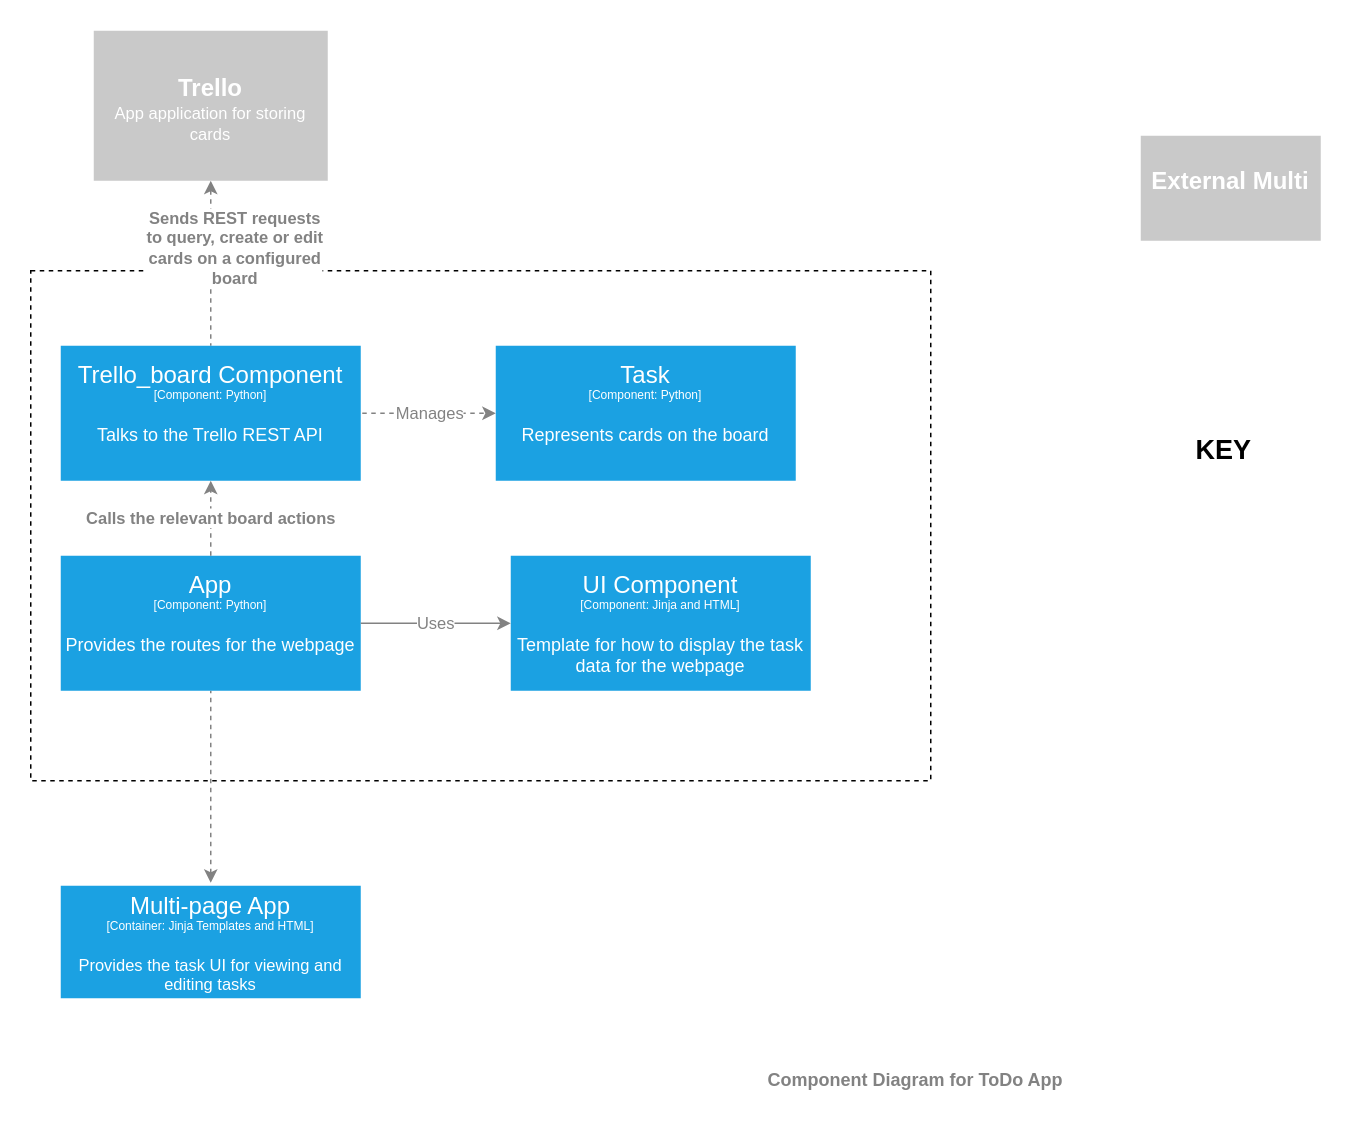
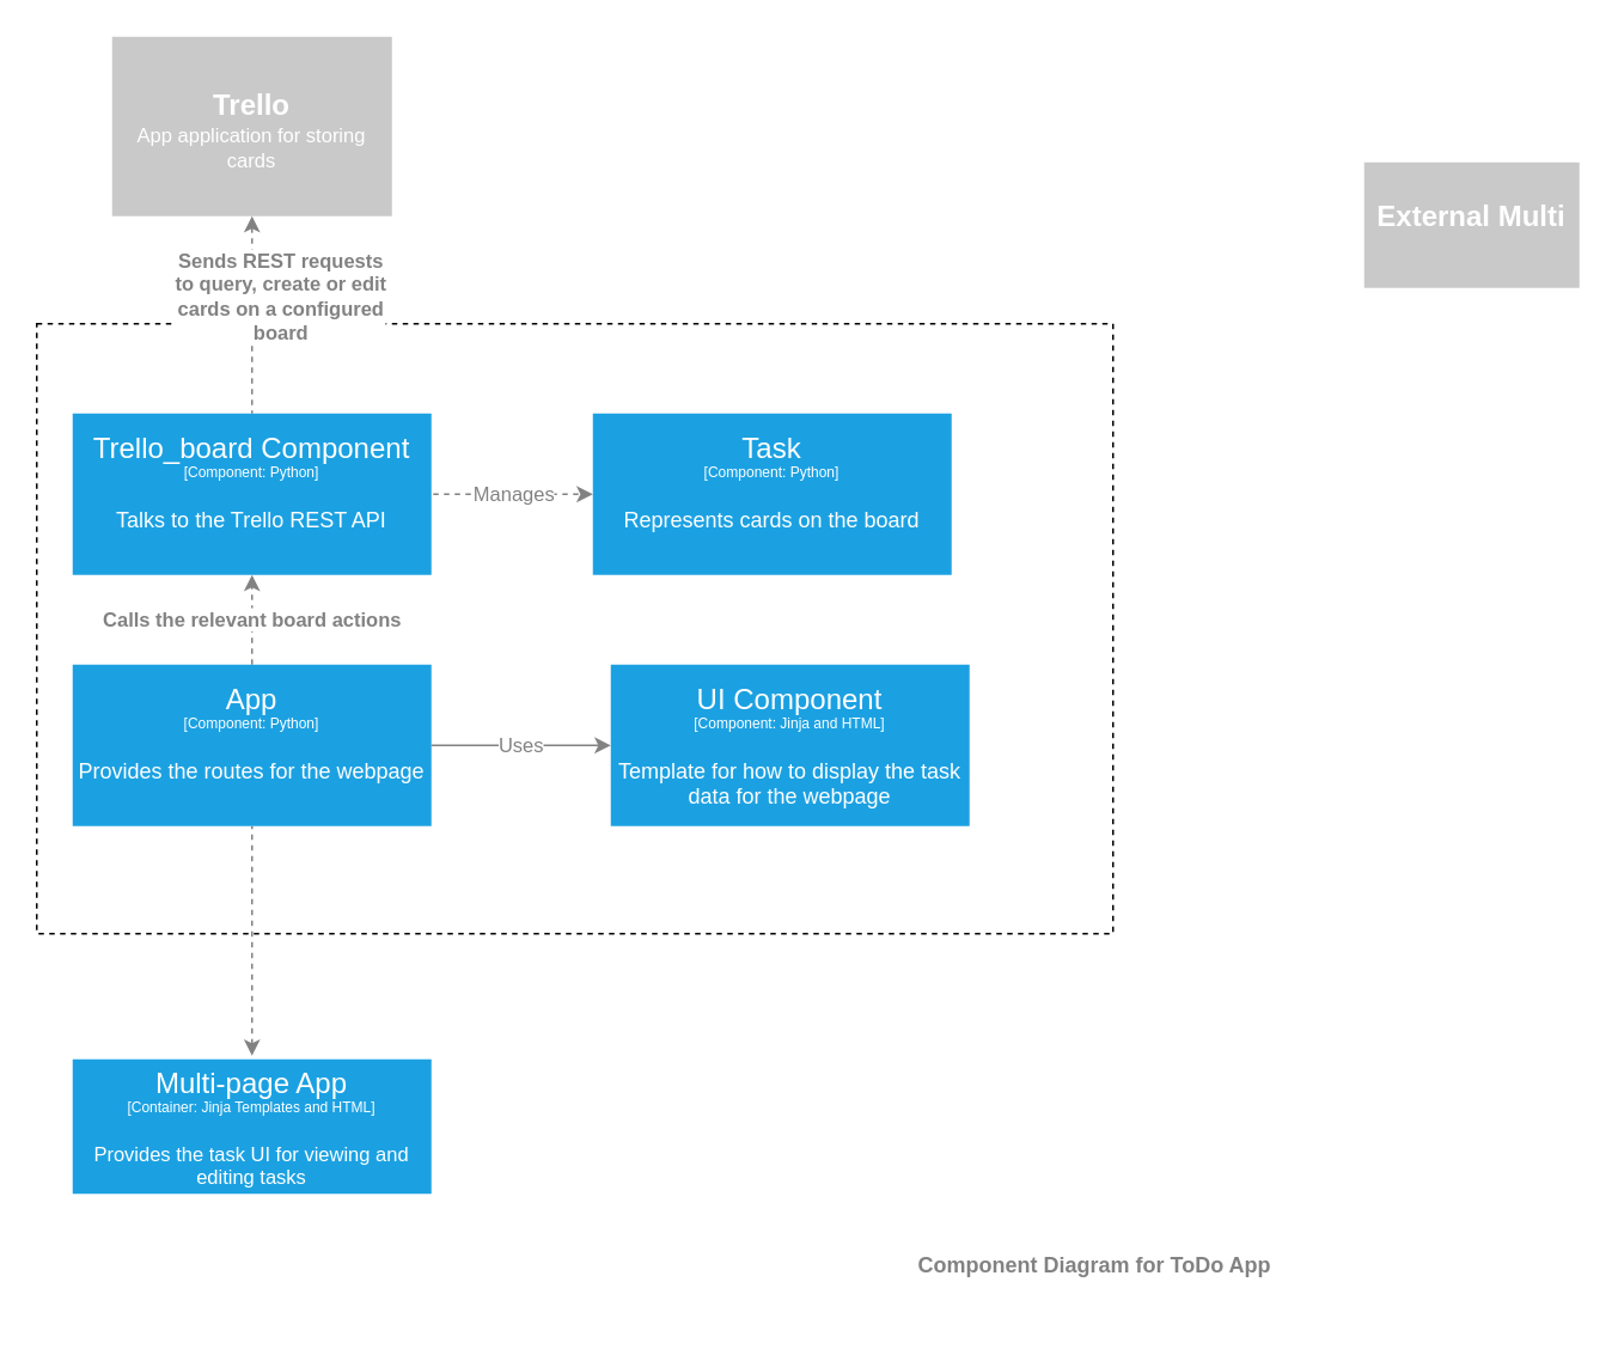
  <mxCell id="0" />
  <mxCell id="1" parent="0" />
  <mxCell id="2" value="" style="whiteSpace=wrap;html=1;fontColor=#828282;fillColor=none;gradientColor=none;dashed=1;imageAspect=0;resizeWidth=1;resizeHeight=1;" parent="1" vertex="1"><mxGeometry x="20" y="180" width="600" height="340" as="geometry" /></mxCell>
  <mxCell id="3" style="edgeStyle=orthogonalEdgeStyle;rounded=0;orthogonalLoop=1;jettySize=auto;html=1;fontColor=#828282;dashed=1;strokeColor=#828282;exitX=0.5;exitY=1;exitDx=0;exitDy=0;entryX=0.5;entryY=0;entryDx=0;entryDy=0;startArrow=classic;startFill=1;endArrow=none;endFill=0;" parent="1" source="7" target="15" edge="1"><mxGeometry relative="1" as="geometry"><mxPoint x="680" y="500" as="sourcePoint" /><Array as="points" /></mxGeometry></mxCell>
  <mxCell id="4" value="&lt;div&gt;&lt;b&gt;Sends REST requests&lt;/b&gt;&lt;/div&gt;&lt;div&gt;&lt;b&gt; to query, create or edit &lt;br&gt;&lt;/b&gt;&lt;/div&gt;&lt;div&gt;&lt;b&gt;cards on a configured&lt;/b&gt;&lt;/div&gt;&lt;div&gt;&lt;b&gt;board&lt;br&gt;&lt;/b&gt;&lt;/div&gt;" style="edgeLabel;html=1;align=center;verticalAlign=middle;resizable=0;points=[];fontColor=#828282;" parent="3" vertex="1" connectable="0"><mxGeometry x="-0.169" y="-2" relative="1" as="geometry"><mxPoint x="17" y="-2" as="offset" /></mxGeometry></mxCell>
  <mxCell id="5" value="&lt;div style=&quot;font-size: 16px&quot;&gt;UI Component&lt;br&gt;&lt;/div&gt;&lt;div style=&quot;font-size: 8px&quot;&gt;&lt;font style=&quot;font-size: 8px&quot;&gt;[Component: Jinja and HTML]&lt;/font&gt;&lt;/div&gt;&lt;div&gt;&lt;br&gt;&lt;/div&gt;Template for how to display the task data for the webpage" style="rounded=0;whiteSpace=wrap;html=1;fillColor=#1ba1e2;fontColor=#ffffff;strokeColor=none;" parent="1" vertex="1"><mxGeometry x="340" y="370" width="200" height="90" as="geometry" /></mxCell>
  <mxCell id="6" style="edgeStyle=orthogonalEdgeStyle;rounded=0;orthogonalLoop=1;jettySize=auto;html=1;entryX=0.5;entryY=1;entryDx=0;entryDy=0;dashed=1;fontColor=#828282;startArrow=classic;startFill=1;endArrow=none;endFill=0;strokeColor=#828282;" parent="1" target="12" edge="1"><mxGeometry relative="1" as="geometry"><mxPoint x="140" y="588" as="sourcePoint" /><Array as="points"><mxPoint x="140" y="588" /></Array></mxGeometry></mxCell>
  <mxCell id="7" value="&lt;div style=&quot;font-size: 20px&quot;&gt;&lt;font size=&quot;1&quot;&gt;&lt;b&gt;&lt;font style=&quot;font-size: 16px&quot; color=&quot;#FFFFFF&quot;&gt;Trello&lt;/font&gt;&lt;/b&gt;&lt;/font&gt;&lt;/div&gt;&lt;div style=&quot;font-size: 11px&quot;&gt;&lt;font style=&quot;font-size: 11px&quot; color=&quot;#FFFFFF&quot;&gt;App application for storing cards&lt;br&gt;&lt;/font&gt;&lt;/div&gt;" style="rounded=0;whiteSpace=wrap;html=1;strokeColor=none;fillColor=#C9C9C9;" parent="1" vertex="1"><mxGeometry x="62" y="20" width="156" height="100" as="geometry" /></mxCell>
- <mxCell id="8" value="&lt;b&gt;Component Diagram for ToDo App &lt;/b&gt;" style="text;html=1;strokeColor=none;fillColor=none;align=center;verticalAlign=middle;whiteSpace=wrap;rounded=0;fontColor=#828282;" parent="1" vertex="1"><mxGeometry x="485" y="710" width="250" height="20" as="geometry" /></mxCell>
+ <mxCell id="8" value="&lt;b&gt;Component Diagram for ToDo App &lt;/b&gt;" style="text;html=1;strokeColor=none;fillColor=none;align=center;verticalAlign=middle;whiteSpace=wrap;rounded=0;fontColor=#828282;" parent="1" vertex="1"><mxGeometry x="485" y="695" width="250" height="20" as="geometry" /></mxCell>
  <mxCell id="9" style="edgeStyle=orthogonalEdgeStyle;rounded=0;orthogonalLoop=1;jettySize=auto;html=1;exitX=0.5;exitY=1;exitDx=0;exitDy=0;dashed=1;fontColor=#828282;strokeColor=#828282;" parent="1" source="2" target="2" edge="1"><mxGeometry relative="1" as="geometry" /></mxCell>
  <mxCell id="10" style="edgeStyle=orthogonalEdgeStyle;rounded=0;orthogonalLoop=1;jettySize=auto;html=1;exitX=0.5;exitY=1;exitDx=0;exitDy=0;dashed=1;fontColor=#828282;strokeColor=#828282;" parent="1" source="2" target="2" edge="1"><mxGeometry relative="1" as="geometry" /></mxCell>
  <mxCell id="11" value="&lt;div style=&quot;font-size: 16px&quot;&gt;Multi-page App&lt;br&gt;&lt;/div&gt;&lt;div style=&quot;font-size: 8px&quot;&gt;&lt;font style=&quot;font-size: 8px&quot;&gt;[Container: Jinja Templates and HTML]&lt;/font&gt;&lt;/div&gt;&lt;div&gt;&lt;br&gt;&lt;/div&gt;&lt;div style=&quot;font-size: 11px&quot;&gt;Provides the task UI for viewing and editing tasks&lt;br&gt;&lt;/div&gt;" style="rounded=0;whiteSpace=wrap;html=1;fillColor=#1ba1e2;fontColor=#ffffff;strokeColor=none;" parent="1" vertex="1"><mxGeometry x="40" y="590" width="200" height="75" as="geometry" /></mxCell>
  <mxCell id="12" value="&lt;div style=&quot;font-size: 16px&quot;&gt;App &lt;br&gt;&lt;/div&gt;&lt;div style=&quot;font-size: 8px&quot;&gt;&lt;font style=&quot;font-size: 8px&quot;&gt;[Component: Python]&lt;/font&gt;&lt;/div&gt;&lt;div&gt;&lt;br&gt;&lt;/div&gt;&lt;div&gt;Provides the routes for the webpage&lt;/div&gt;&lt;div&gt;&lt;br&gt;&lt;/div&gt;" style="rounded=0;whiteSpace=wrap;html=1;fillColor=#1ba1e2;fontColor=#ffffff;strokeColor=none;" parent="1" vertex="1"><mxGeometry x="40" y="370" width="200" height="90" as="geometry" /></mxCell>
  <mxCell id="13" value="Manages" style="endArrow=classic;html=1;dashed=1;fontColor=#828282;strokeColor=#828282;entryX=0;entryY=0.5;entryDx=0;entryDy=0;" parent="1" target="16" edge="1"><mxGeometry width="50" height="50" relative="1" as="geometry"><mxPoint x="241" y="275" as="sourcePoint" /><mxPoint x="410" y="330" as="targetPoint" /><Array as="points"><mxPoint x="290" y="275" /></Array></mxGeometry></mxCell>
  <mxCell id="14" value="&lt;b&gt;Calls the relevant board actions&lt;/b&gt;" style="endArrow=classic;html=1;dashed=1;fontColor=#828282;strokeColor=#828282;entryX=0.5;entryY=1;entryDx=0;entryDy=0;exitX=0.5;exitY=0;exitDx=0;exitDy=0;" parent="1" source="12" target="15" edge="1"><mxGeometry width="50" height="50" relative="1" as="geometry"><mxPoint x="120" y="360" as="sourcePoint" /><mxPoint x="170" y="310" as="targetPoint" /></mxGeometry></mxCell>
  <mxCell id="15" value="&lt;div style=&quot;font-size: 16px&quot;&gt;Trello_board Component&lt;br&gt;&lt;/div&gt;&lt;div style=&quot;font-size: 8px&quot;&gt;&lt;font style=&quot;font-size: 8px&quot;&gt;[Component: Python]&lt;/font&gt;&lt;/div&gt;&lt;div&gt;&lt;br&gt;&lt;/div&gt;&lt;div&gt;Talks to the Trello REST API&lt;br&gt;&lt;/div&gt;&lt;div&gt;&lt;br&gt;&lt;/div&gt;" style="rounded=0;whiteSpace=wrap;html=1;fillColor=#1ba1e2;fontColor=#ffffff;strokeColor=none;" parent="1" vertex="1"><mxGeometry x="40" y="230" width="200" height="90" as="geometry" /></mxCell>
  <mxCell id="16" value="&lt;div style=&quot;font-size: 16px&quot;&gt;Task&lt;br&gt;&lt;/div&gt;&lt;div style=&quot;font-size: 8px&quot;&gt;&lt;font style=&quot;font-size: 8px&quot;&gt;[Component: Python]&lt;/font&gt;&lt;/div&gt;&lt;div&gt;&lt;br&gt;&lt;/div&gt;&lt;div&gt;Represents cards on the board&lt;br&gt;&lt;/div&gt;&lt;div&gt;&lt;br&gt;&lt;/div&gt;" style="rounded=0;whiteSpace=wrap;html=1;fillColor=#1ba1e2;fontColor=#ffffff;strokeColor=none;" parent="1" vertex="1"><mxGeometry x="330" y="230" width="200" height="90" as="geometry" /></mxCell>
  <mxCell id="17" value="&lt;font color=&quot;#828282&quot;&gt;Uses&lt;/font&gt;" style="edgeStyle=orthogonalEdgeStyle;rounded=0;orthogonalLoop=1;jettySize=auto;html=1;exitX=1;exitY=0.5;exitDx=0;exitDy=0;strokeColor=#828282;" parent="1" source="12" edge="1"><mxGeometry relative="1" as="geometry"><mxPoint x="620" y="285" as="sourcePoint" /><mxPoint x="340" y="415" as="targetPoint" /><Array as="points"><mxPoint x="280" y="415" /><mxPoint x="280" y="415" /></Array><mxPoint as="offset" /></mxGeometry></mxCell>
  <mxCell id="18" value="&lt;div style=&quot;font-size: 20px&quot;&gt;&lt;font size=&quot;1&quot;&gt;&lt;b&gt;&lt;font style=&quot;font-size: 16px&quot; color=&quot;#FFFFFF&quot;&gt;External Multi&lt;/font&gt;&lt;/b&gt;&lt;/font&gt;&lt;/div&gt;&lt;div style=&quot;font-size: 11px&quot;&gt;&lt;font style=&quot;font-size: 11px&quot; color=&quot;#FFFFFF&quot;&gt;&lt;br&gt;&lt;/font&gt;&lt;/div&gt;" style="rounded=0;whiteSpace=wrap;html=1;strokeColor=none;fillColor=#C9C9C9;" vertex="1" parent="1"><mxGeometry x="760" y="90" width="120" height="70" as="geometry" /></mxCell>
- <mxCell id="19" value="&lt;b&gt;&lt;font style=&quot;font-size: 18px&quot;&gt;KEY&lt;/font&gt;&lt;/b&gt;" style="text;html=1;resizable=0;autosize=1;align=center;verticalAlign=middle;points=[];fillColor=none;strokeColor=none;rounded=0;" vertex="1" parent="1"><mxGeometry x="790" y="290" width="50" height="20" as="geometry" /></mxCell>
